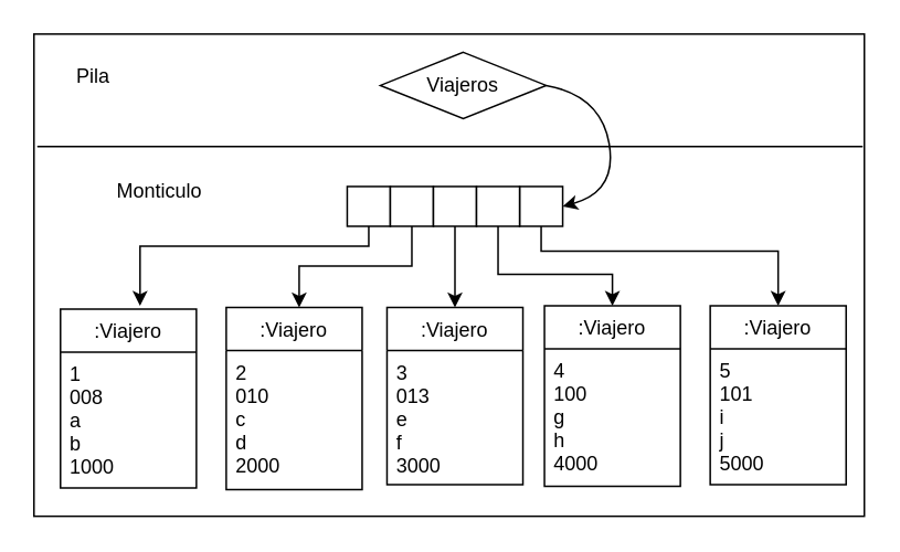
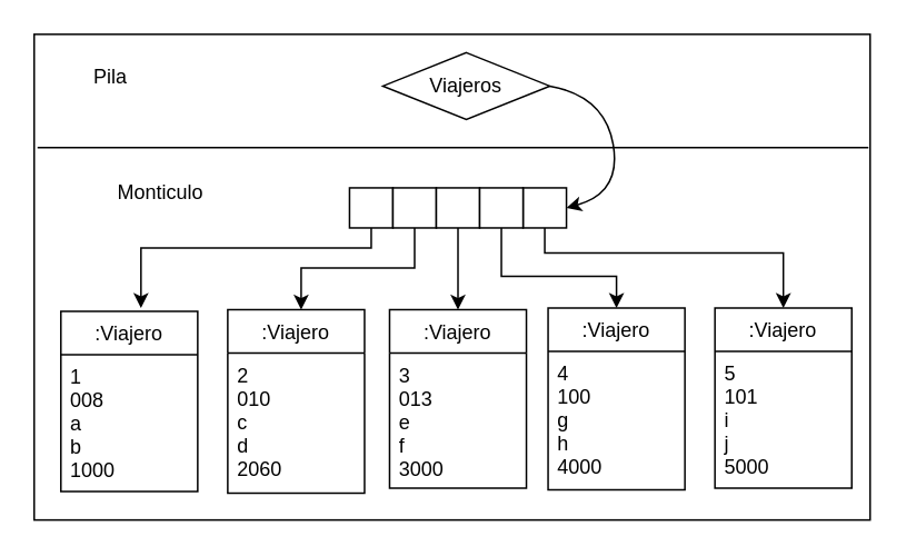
  <mxCell id="0" />
  <mxCell id="1" parent="0" />
  <mxCell id="2" value="" style="rounded=0;whiteSpace=wrap;html=1;" vertex="1" parent="1"><mxGeometry x="20" y="20" width="501" height="291" as="geometry" /></mxCell>
- <mxCell id="3" value="Pila" style="text;html=1;strokeColor=none;fillColor=none;align=center;verticalAlign=middle;whiteSpace=wrap;rounded=0;" parent="1" vertex="1"><mxGeometry x="26" y="31" width="60" height="30" as="geometry" /></mxCell>
+ <mxCell id="3" value="Pila" style="text;html=1;strokeColor=none;fillColor=none;align=center;verticalAlign=middle;whiteSpace=wrap;rounded=0;" parent="1" vertex="1"><mxGeometry x="36" y="31" width="60" height="30" as="geometry" /></mxCell>
  <mxCell id="4" value="Monticulo" style="text;html=1;strokeColor=none;fillColor=none;align=center;verticalAlign=middle;whiteSpace=wrap;rounded=0;" parent="1" vertex="1"><mxGeometry x="66" y="100" width="60" height="30" as="geometry" /></mxCell>
  <mxCell id="5" value="Viajeros" style="rhombus;whiteSpace=wrap;html=1;align=center;" parent="1" vertex="1"><mxGeometry x="229" y="31" width="100" height="40" as="geometry" /></mxCell>
  <mxCell id="6" value="" style="rounded=0;whiteSpace=wrap;html=1;" parent="1" vertex="1"><mxGeometry x="209" y="112" width="26" height="24" as="geometry" /></mxCell>
  <mxCell id="7" value="" style="rounded=0;whiteSpace=wrap;html=1;" parent="1" vertex="1"><mxGeometry x="235" y="112" width="26" height="24" as="geometry" /></mxCell>
  <mxCell id="8" value="" style="rounded=0;whiteSpace=wrap;html=1;" parent="1" vertex="1"><mxGeometry x="313" y="112" width="26" height="24" as="geometry" /></mxCell>
  <mxCell id="9" value="" style="rounded=0;whiteSpace=wrap;html=1;" parent="1" vertex="1"><mxGeometry x="261" y="112" width="26" height="24" as="geometry" /></mxCell>
  <mxCell id="10" value="" style="rounded=0;whiteSpace=wrap;html=1;" parent="1" vertex="1"><mxGeometry x="287" y="112" width="26" height="24" as="geometry" /></mxCell>
  <mxCell id="11" value="" style="curved=1;endArrow=classic;html=1;rounded=0;exitX=1;exitY=0.5;exitDx=0;exitDy=0;entryX=1;entryY=0.5;entryDx=0;entryDy=0;" parent="1" source="5" target="8" edge="1"><mxGeometry width="50" height="50" relative="1" as="geometry"><mxPoint x="448" y="94" as="sourcePoint" /><mxPoint x="498" y="44" as="targetPoint" /><Array as="points"><mxPoint x="362" y="57" /><mxPoint x="372" y="115" /></Array></mxGeometry></mxCell>
  <mxCell id="12" value=":Viajero" style="swimlane;fontStyle=0;childLayout=stackLayout;horizontal=1;startSize=26;fillColor=none;horizontalStack=0;resizeParent=1;resizeParentMax=0;resizeLast=0;collapsible=1;marginBottom=0;" parent="1" vertex="1"><mxGeometry x="36" y="186" width="82" height="108" as="geometry" /></mxCell>
  <mxCell id="13" value="1&#10;008&#10;a&#10;b&#10;1000" style="text;strokeColor=none;fillColor=none;align=left;verticalAlign=top;spacingLeft=4;spacingRight=4;overflow=hidden;rotatable=0;points=[[0,0.5],[1,0.5]];portConstraint=eastwest;" parent="12" vertex="1"><mxGeometry y="26" width="82" height="82" as="geometry" /></mxCell>
  <mxCell id="14" value=":Viajero" style="swimlane;fontStyle=0;childLayout=stackLayout;horizontal=1;startSize=26;fillColor=none;horizontalStack=0;resizeParent=1;resizeParentMax=0;resizeLast=0;collapsible=1;marginBottom=0;" parent="1" vertex="1"><mxGeometry x="136" y="185" width="82" height="110" as="geometry" /></mxCell>
- <mxCell id="15" value="2&#10;010&#10;c&#10;d&#10;2000" style="text;strokeColor=none;fillColor=none;align=left;verticalAlign=top;spacingLeft=4;spacingRight=4;overflow=hidden;rotatable=0;points=[[0,0.5],[1,0.5]];portConstraint=eastwest;" parent="14" vertex="1"><mxGeometry y="26" width="82" height="84" as="geometry" /></mxCell>
+ <mxCell id="15" value="2&#10;010&#10;c&#10;d&#10;2060" style="text;strokeColor=none;fillColor=none;align=left;verticalAlign=top;spacingLeft=4;spacingRight=4;overflow=hidden;rotatable=0;points=[[0,0.5],[1,0.5]];portConstraint=eastwest;" parent="14" vertex="1"><mxGeometry y="26" width="82" height="84" as="geometry" /></mxCell>
  <mxCell id="16" value=":Viajero" style="swimlane;fontStyle=0;childLayout=stackLayout;horizontal=1;startSize=26;fillColor=none;horizontalStack=0;resizeParent=1;resizeParentMax=0;resizeLast=0;collapsible=1;marginBottom=0;" parent="1" vertex="1"><mxGeometry x="233" y="185" width="82" height="107" as="geometry" /></mxCell>
  <mxCell id="17" value="3&#10;013&#10;e&#10;f&#10;3000" style="text;strokeColor=none;fillColor=none;align=left;verticalAlign=top;spacingLeft=4;spacingRight=4;overflow=hidden;rotatable=0;points=[[0,0.5],[1,0.5]];portConstraint=eastwest;" parent="16" vertex="1"><mxGeometry y="26" width="82" height="81" as="geometry" /></mxCell>
  <mxCell id="18" value=":Viajero" style="swimlane;fontStyle=0;childLayout=stackLayout;horizontal=1;startSize=26;fillColor=none;horizontalStack=0;resizeParent=1;resizeParentMax=0;resizeLast=0;collapsible=1;marginBottom=0;" parent="1" vertex="1"><mxGeometry x="428" y="184" width="82" height="108" as="geometry" /></mxCell>
  <mxCell id="19" value="5&#10;101&#10;i&#10;j&#10;5000" style="text;strokeColor=none;fillColor=none;align=left;verticalAlign=top;spacingLeft=4;spacingRight=4;overflow=hidden;rotatable=0;points=[[0,0.5],[1,0.5]];portConstraint=eastwest;" parent="18" vertex="1"><mxGeometry y="26" width="82" height="82" as="geometry" /></mxCell>
  <mxCell id="20" value=":Viajero" style="swimlane;fontStyle=0;childLayout=stackLayout;horizontal=1;startSize=26;fillColor=none;horizontalStack=0;resizeParent=1;resizeParentMax=0;resizeLast=0;collapsible=1;marginBottom=0;" parent="1" vertex="1"><mxGeometry x="328" y="184" width="82" height="109" as="geometry" /></mxCell>
  <mxCell id="21" value="4&#10;100&#10;g&#10;h&#10;4000" style="text;strokeColor=none;fillColor=none;align=left;verticalAlign=top;spacingLeft=4;spacingRight=4;overflow=hidden;rotatable=0;points=[[0,0.5],[1,0.5]];portConstraint=eastwest;" parent="20" vertex="1"><mxGeometry y="26" width="82" height="83" as="geometry" /></mxCell>
  <mxCell id="22" value="" style="edgeStyle=segmentEdgeStyle;endArrow=classic;html=1;rounded=0;exitX=0.5;exitY=1;exitDx=0;exitDy=0;" parent="1" source="6" edge="1"><mxGeometry width="50" height="50" relative="1" as="geometry"><mxPoint x="136" y="190" as="sourcePoint" /><mxPoint x="84" y="184" as="targetPoint" /><Array as="points"><mxPoint x="222" y="148" /><mxPoint x="84" y="148" /></Array></mxGeometry></mxCell>
  <mxCell id="23" value="" style="edgeStyle=segmentEdgeStyle;endArrow=classic;html=1;rounded=0;exitX=0.5;exitY=1;exitDx=0;exitDy=0;" parent="1" source="7" target="14" edge="1"><mxGeometry width="50" height="50" relative="1" as="geometry"><mxPoint x="187" y="210" as="sourcePoint" /><mxPoint x="207" y="284" as="targetPoint" /><Array as="points"><mxPoint x="248" y="160" /><mxPoint x="180" y="160" /></Array></mxGeometry></mxCell>
  <mxCell id="24" value="" style="edgeStyle=segmentEdgeStyle;endArrow=classic;html=1;rounded=0;exitX=0.5;exitY=1;exitDx=0;exitDy=0;entryX=0.5;entryY=0;entryDx=0;entryDy=0;" parent="1" source="9" target="16" edge="1"><mxGeometry width="50" height="50" relative="1" as="geometry"><mxPoint x="320" y="205" as="sourcePoint" /><mxPoint x="370" y="155" as="targetPoint" /><Array as="points"><mxPoint x="274" y="171" /><mxPoint x="274" y="171" /></Array></mxGeometry></mxCell>
  <mxCell id="25" value="" style="edgeStyle=segmentEdgeStyle;endArrow=classic;html=1;rounded=0;entryX=0.5;entryY=0;entryDx=0;entryDy=0;exitX=0.5;exitY=1;exitDx=0;exitDy=0;" parent="1" source="8" target="18" edge="1"><mxGeometry width="50" height="50" relative="1" as="geometry"><mxPoint x="397" y="184" as="sourcePoint" /><mxPoint x="447" y="134" as="targetPoint" /><Array as="points"><mxPoint x="326" y="151" /><mxPoint x="469" y="151" /></Array></mxGeometry></mxCell>
  <mxCell id="26" value="" style="edgeStyle=segmentEdgeStyle;endArrow=classic;html=1;rounded=0;exitX=0.5;exitY=1;exitDx=0;exitDy=0;entryX=0.5;entryY=0;entryDx=0;entryDy=0;" edge="1" parent="1" source="10" target="20"><mxGeometry width="50" height="50" relative="1" as="geometry"><mxPoint x="355" y="161" as="sourcePoint" /><mxPoint x="287" y="210" as="targetPoint" /><Array as="points"><mxPoint x="300" y="165" /><mxPoint x="369" y="165" /></Array></mxGeometry></mxCell>
  <mxCell id="27" value="" style="endArrow=none;html=1;rounded=0;exitX=0.004;exitY=0.233;exitDx=0;exitDy=0;exitPerimeter=0;entryX=0.998;entryY=0.233;entryDx=0;entryDy=0;entryPerimeter=0;" edge="1" parent="1" source="2" target="2"><mxGeometry width="50" height="50" relative="1" as="geometry"><mxPoint x="179" y="137" as="sourcePoint" /><mxPoint x="229" y="87" as="targetPoint" /></mxGeometry></mxCell>
